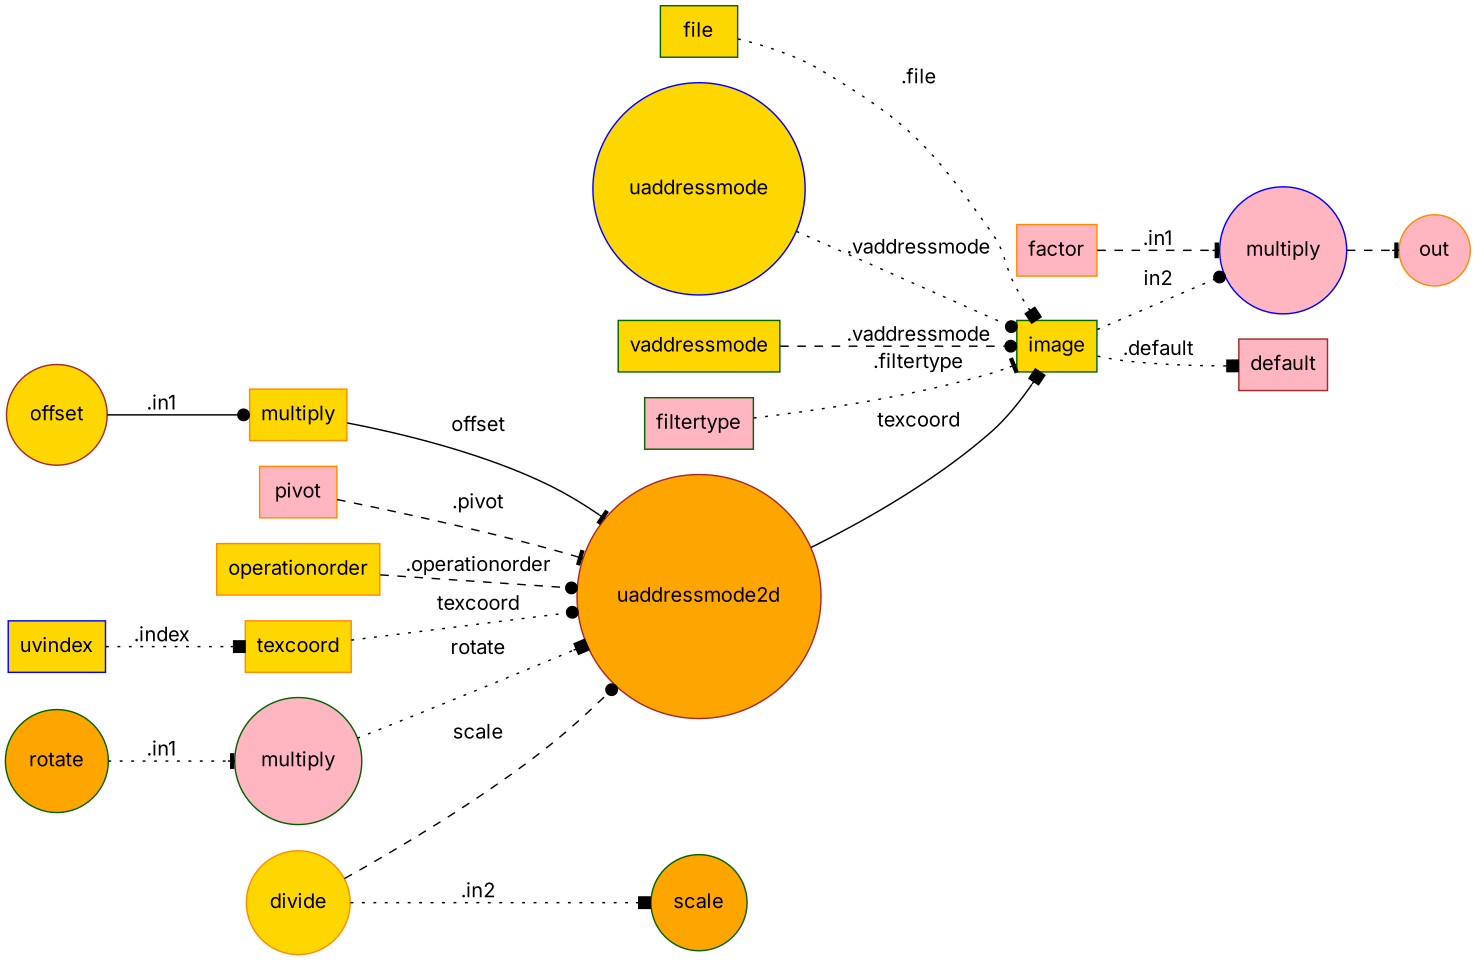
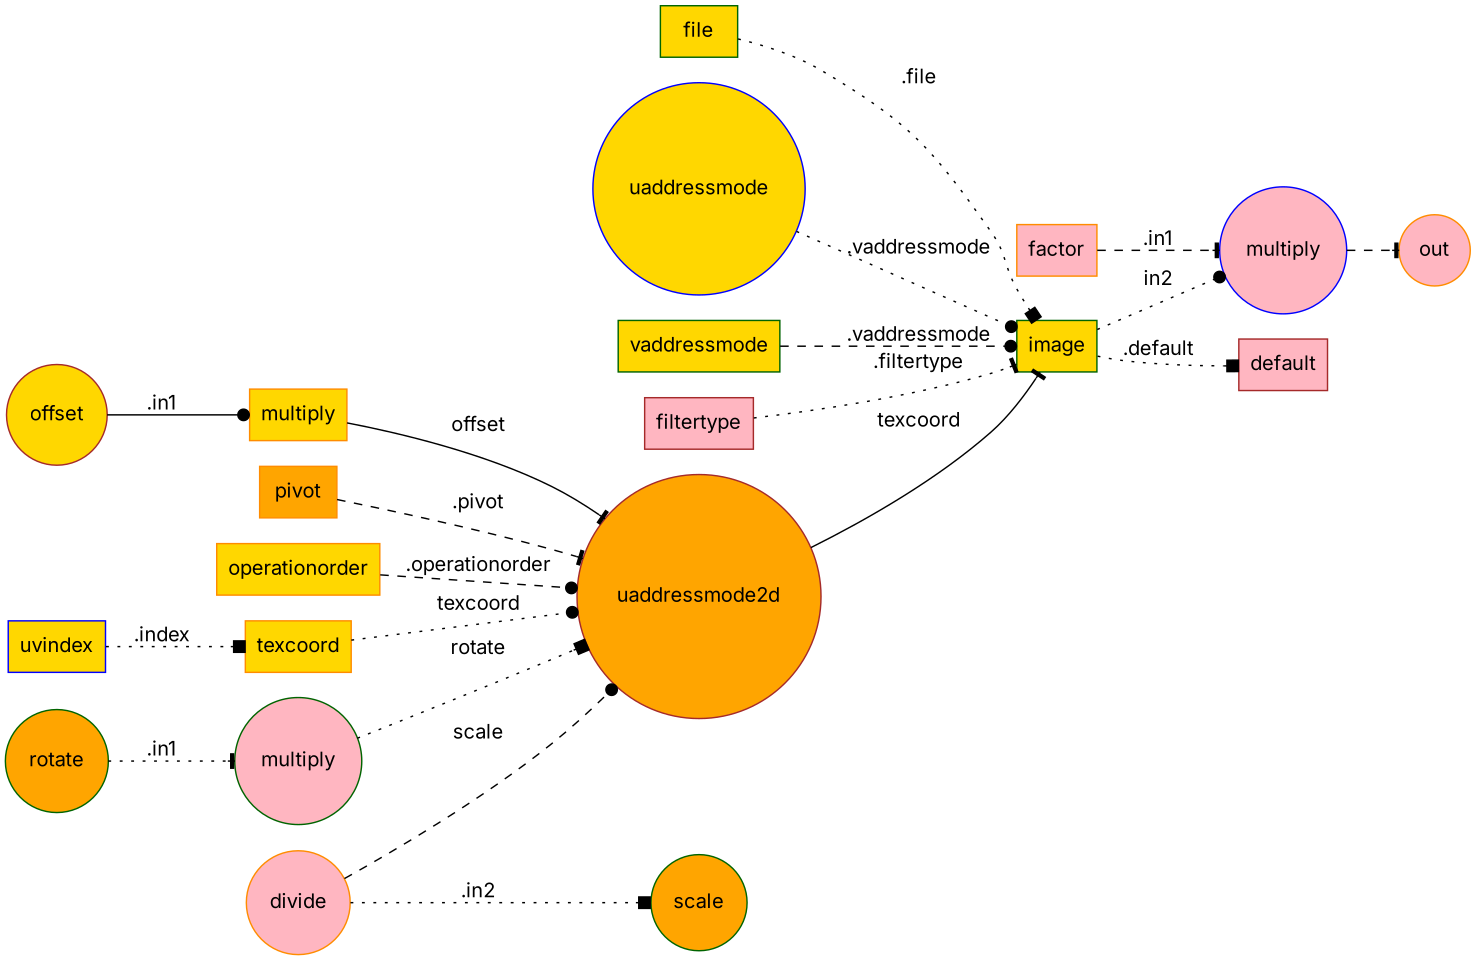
  digraph {
    fontname=Inter
    rankdir=LR
    node [color=darkorange fillcolor=gold fontname=Inter shape=box style=filled]
    edge [arrowhead=dot fontname=Inter style=dotted]
    n1 [color=blue fillcolor=lightpink label=multiply shape=circle]
    n2 [fillcolor=lightpink label=out shape=circle]
    n3 [fillcolor=lightpink label=factor]
    n4 [color=darkgreen label=image]
    n5 [color=brown fillcolor=lightpink label=default]
    n6 [color=darkgreen label=file]
    n7 [color=blue label=uaddressmode shape=circle]
    n8 [color=darkgreen label=vaddressmode]
-   n9 [color=darkgreen fillcolor=lightpink label=filtertype]
+   n9 [color=brown fillcolor=lightpink label=filtertype]
    n10 [color=brown fillcolor=orange label=uaddressmode2d shape=circle]
-   n11 [fillcolor=lightpink label=pivot]
+   n11 [fillcolor=orange label=pivot]
    n12 [label=operationorder]
    n13 [label=texcoord]
    n14 [color=blue label=uvindex]
-   n15 [label=divide shape=circle]
+   n15 [fillcolor=lightpink label=divide shape=circle]
    n16 [color=darkgreen fillcolor=orange label=scale shape=circle]
    n17 [color=darkgreen fillcolor=lightpink label=multiply shape=circle]
    n18 [color=darkgreen fillcolor=orange label=rotate shape=circle]
    n19 [label=multiply]
    n20 [color=brown label=offset shape=circle]
    n1 -> n2 [arrowhead=tee style=dashed]
    n3 -> n1 [arrowhead=tee label=".in1" style=dashed]
    n4 -> n1 [label=in2]
    n4 -> n5 [arrowhead=box label=".default"]
    n6 -> n4 [arrowhead=box label=".file"]
    n7 -> n4 [label=".vaddressmode"]
    n8 -> n4 [label=".vaddressmode" style=dashed]
    n9 -> n4 [arrowhead=tee label=".filtertype"]
-   n10 -> n4 [arrowhead=box label=texcoord style=solid]
+   n10 -> n4 [arrowhead=tee label=texcoord style=solid]
    n11 -> n10 [arrowhead=tee label=".pivot" style=dashed]
    n12 -> n10 [label=".operationorder" style=dashed]
    n13 -> n10 [label=texcoord]
    n14 -> n13 [arrowhead=box label=".index"]
    n15 -> n10 [label=scale style=dashed]
    n15 -> n16 [arrowhead=box label=".in2"]
    n17 -> n10 [arrowhead=box label=rotate]
    n18 -> n17 [arrowhead=tee label=".in1"]
    n19 -> n10 [arrowhead=tee label=offset style=solid]
    n20 -> n19 [label=".in1" style=solid]
  }
